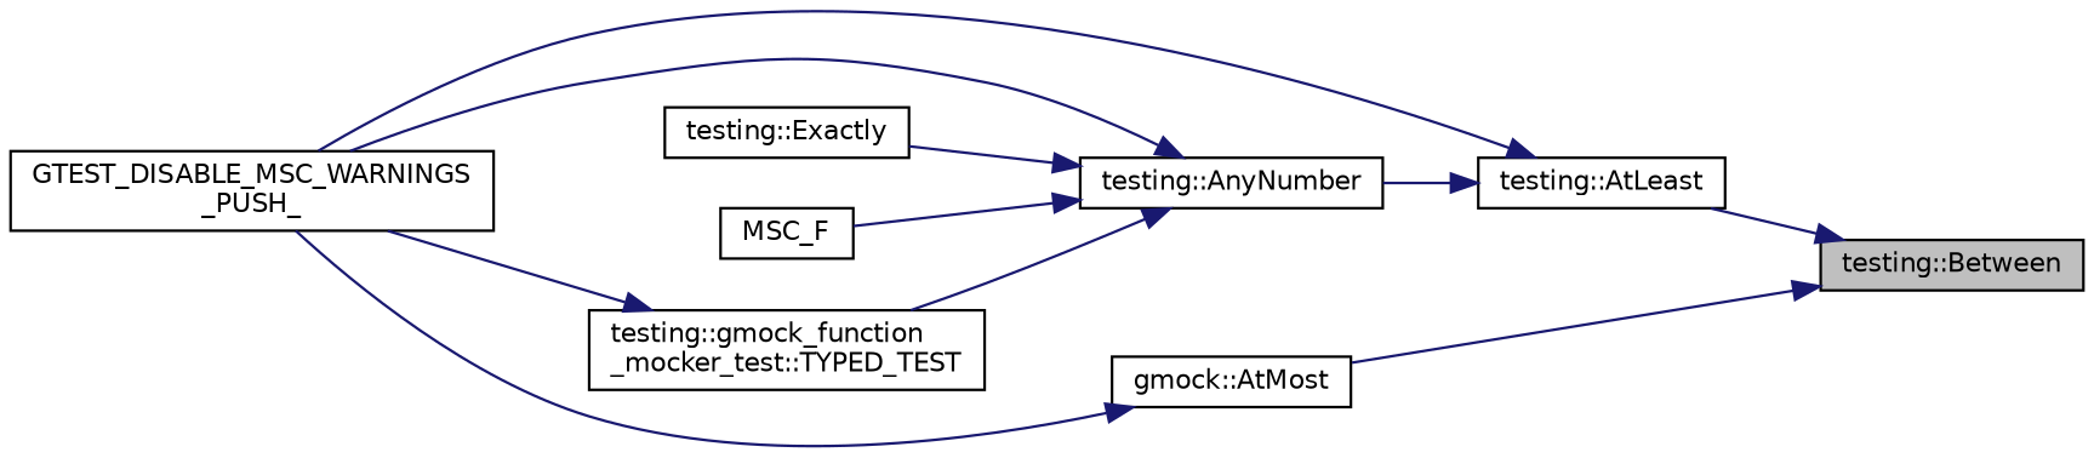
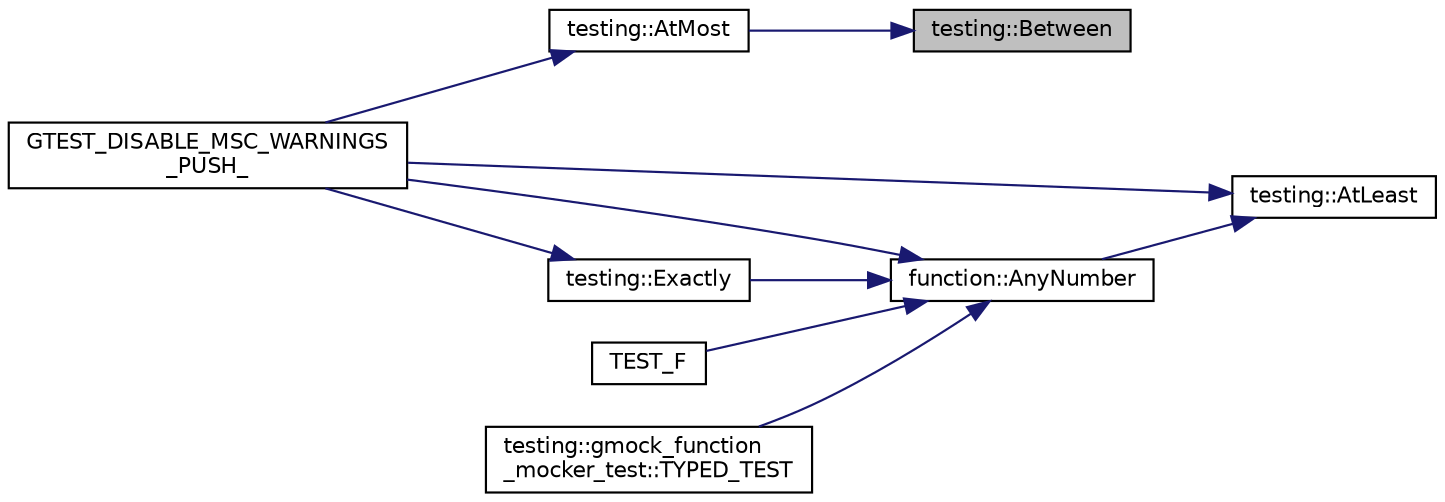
  digraph {
    rankdir=RL
    node [color=black fontname=Helvetica fontsize=10 shape=record]
    edge [color=midnightblue dir=back fontname=Helvetica fontsize=10 labelfontname=Helvetica labelfontsize=10 style=solid]
    n1 [fillcolor=grey75 fontcolor=black height=0.2 label="testing::Between" style=filled width=0.4]
    n2 [height=0.2 label="testing::AtLeast" width=0.4]
-   n3 [height=0.2 label="gmock::AtMost" width=0.4]
+   n3 [height=0.2 label="testing::AtMost" width=0.4]
    n4 [height=0.2 label="GTEST_DISABLE_MSC_WARNINGS\l_PUSH_" width=0.4]
-   n5 [height=0.2 label="testing::AnyNumber" width=0.4]
+   n5 [height=0.2 label="function::AnyNumber" width=0.4]
    n6 [height=0.2 label="testing::Exactly" width=0.4]
-   n7 [height=0.2 label=MSC_F width=0.4]
+   n7 [height=0.2 label=TEST_F width=0.4]
    n8 [height=0.2 label="testing::gmock_function\l_mocker_test::TYPED_TEST" width=0.4]
-   n1 -> n2
    n1 -> n3
    n2 -> n4
    n2 -> n5
    n3 -> n4
    n5 -> n4
    n5 -> n6
    n5 -> n7
    n5 -> n8
-   n8 -> n4
+   n6 -> n4
  }
